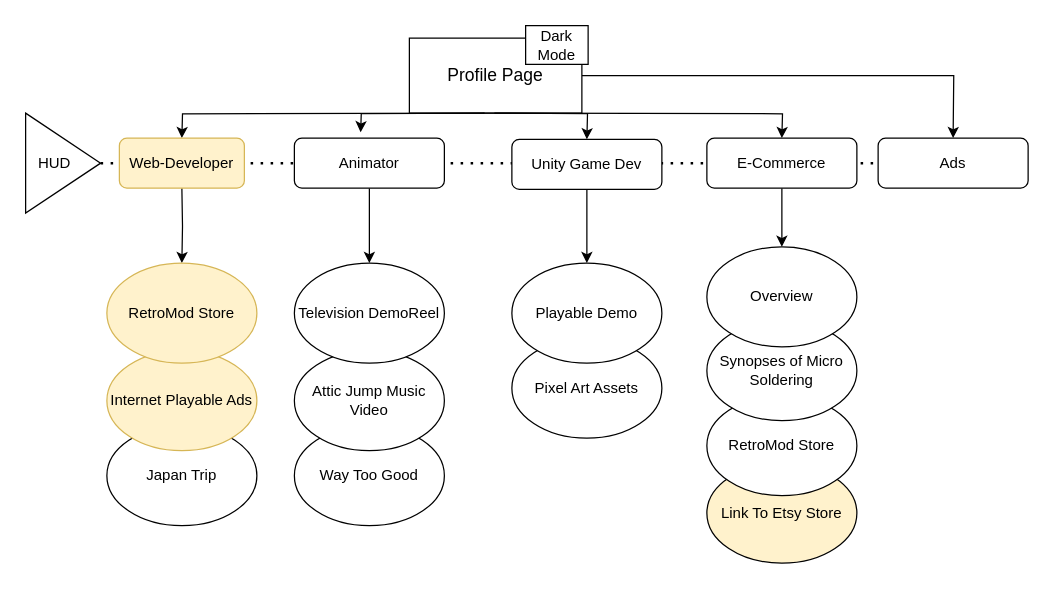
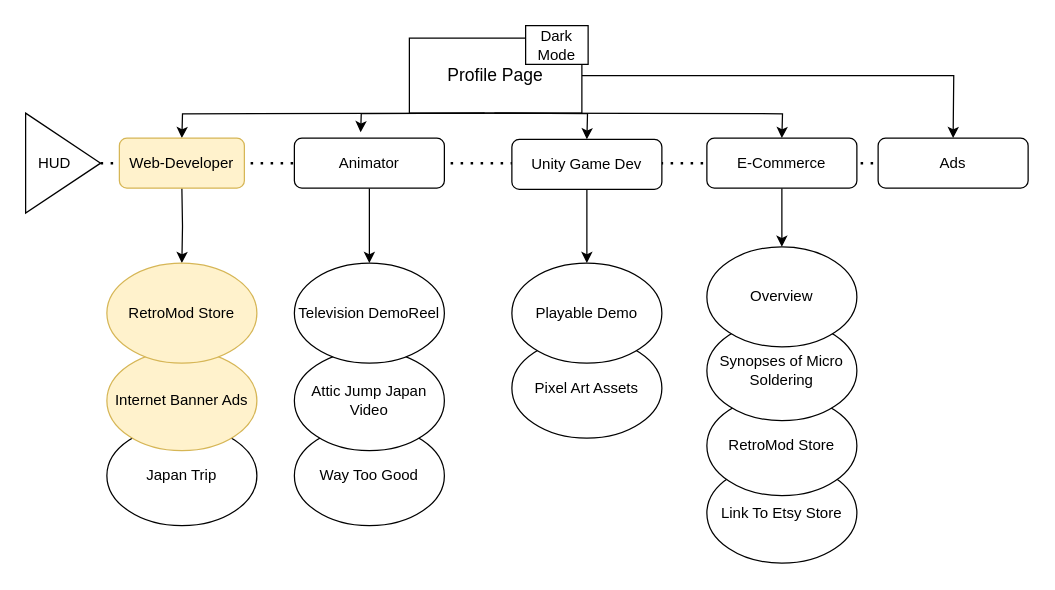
  <mxCell id="0" />
  <mxCell id="1" parent="0" />
  <mxCell id="2" style="edgeStyle=orthogonalEdgeStyle;rounded=0;orthogonalLoop=1;jettySize=auto;html=1;entryX=0.5;entryY=0;entryDx=0;entryDy=0;" parent="1" source="3" edge="1"><mxGeometry relative="1" as="geometry"><mxPoint x="762" y="110" as="targetPoint" /></mxGeometry></mxCell>
  <mxCell id="3" value="&lt;font style=&quot;font-size: 14px;&quot;&gt;Profile Page&lt;/font&gt;" style="rounded=0;whiteSpace=wrap;html=1;" parent="1" vertex="1"><mxGeometry x="327" y="30" width="138" height="60" as="geometry" /></mxCell>
  <mxCell id="4" value="" style="endArrow=classic;html=1;rounded=0;entryX=0.442;entryY=-0.117;entryDx=0;entryDy=0;entryPerimeter=0;edgeStyle=orthogonalEdgeStyle;" parent="1" edge="1"><mxGeometry width="50" height="50" relative="1" as="geometry"><mxPoint x="387" y="90" as="sourcePoint" /><mxPoint x="288.04" y="105.32" as="targetPoint" /></mxGeometry></mxCell>
  <mxCell id="5" value="" style="endArrow=classic;html=1;rounded=0;edgeStyle=orthogonalEdgeStyle;entryX=0.5;entryY=0;entryDx=0;entryDy=0;" parent="1" edge="1"><mxGeometry width="50" height="50" relative="1" as="geometry"><mxPoint x="387" y="90" as="sourcePoint" /><mxPoint x="145" y="110" as="targetPoint" /></mxGeometry></mxCell>
  <mxCell id="6" style="edgeStyle=orthogonalEdgeStyle;rounded=0;orthogonalLoop=1;jettySize=auto;html=1;exitX=0.5;exitY=1;exitDx=0;exitDy=0;entryX=0.5;entryY=0;entryDx=0;entryDy=0;" parent="1" target="12" edge="1"><mxGeometry relative="1" as="geometry"><mxPoint x="145" y="150" as="sourcePoint" /></mxGeometry></mxCell>
  <mxCell id="7" value="" style="endArrow=classic;html=1;rounded=0;entryX=0.5;entryY=0;entryDx=0;entryDy=0;edgeStyle=orthogonalEdgeStyle;" parent="1" edge="1"><mxGeometry width="50" height="50" relative="1" as="geometry"><mxPoint x="386.5" y="90" as="sourcePoint" /><mxPoint x="625" y="110" as="targetPoint" /></mxGeometry></mxCell>
  <mxCell id="8" style="edgeStyle=orthogonalEdgeStyle;rounded=0;orthogonalLoop=1;jettySize=auto;html=1;exitX=0.5;exitY=1;exitDx=0;exitDy=0;" parent="1" edge="1"><mxGeometry relative="1" as="geometry"><mxPoint x="775" y="350" as="sourcePoint" /><mxPoint x="775" y="350" as="targetPoint" /></mxGeometry></mxCell>
  <mxCell id="9" value="" style="endArrow=classic;html=1;rounded=0;entryX=0.5;entryY=0;entryDx=0;entryDy=0;edgeStyle=orthogonalEdgeStyle;" parent="1" edge="1"><mxGeometry width="50" height="50" relative="1" as="geometry"><mxPoint x="395" y="90" as="sourcePoint" /><mxPoint x="469" y="111" as="targetPoint" /></mxGeometry></mxCell>
  <mxCell id="10" value="Japan Trip" style="ellipse;whiteSpace=wrap;html=1;" parent="1" vertex="1"><mxGeometry x="85" y="340" width="120" height="80" as="geometry" /></mxCell>
- <mxCell id="11" value="Internet Playable Ads" style="ellipse;whiteSpace=wrap;html=1;fillColor=#fff2cc;strokeColor=#d6b656;" parent="1" vertex="1"><mxGeometry x="85" y="280" width="120" height="80" as="geometry" /></mxCell>
+ <mxCell id="11" value="Internet Banner Ads" style="ellipse;whiteSpace=wrap;html=1;fillColor=#fff2cc;strokeColor=#d6b656;" parent="1" vertex="1"><mxGeometry x="85" y="280" width="120" height="80" as="geometry" /></mxCell>
  <mxCell id="12" value="RetroMod Store" style="ellipse;whiteSpace=wrap;html=1;fillColor=#fff2cc;strokeColor=#d6b656;" parent="1" vertex="1"><mxGeometry x="85" y="210" width="120" height="80" as="geometry" /></mxCell>
  <mxCell id="13" value="Way Too Good" style="ellipse;whiteSpace=wrap;html=1;" parent="1" vertex="1"><mxGeometry x="235" y="340" width="120" height="80" as="geometry" /></mxCell>
- <mxCell id="14" value="Attic Jump Music Video" style="ellipse;whiteSpace=wrap;html=1;" parent="1" vertex="1"><mxGeometry x="235" y="280" width="120" height="80" as="geometry" /></mxCell>
+ <mxCell id="14" value="Attic Jump Japan Video" style="ellipse;whiteSpace=wrap;html=1;" parent="1" vertex="1"><mxGeometry x="235" y="280" width="120" height="80" as="geometry" /></mxCell>
  <mxCell id="15" value="Television DemoReel" style="ellipse;whiteSpace=wrap;html=1;" parent="1" vertex="1"><mxGeometry x="235" y="210" width="120" height="80" as="geometry" /></mxCell>
  <mxCell id="16" value="Pixel Art Assets" style="ellipse;whiteSpace=wrap;html=1;" parent="1" vertex="1"><mxGeometry x="409" y="270" width="120" height="80" as="geometry" /></mxCell>
  <mxCell id="17" value="Playable Demo" style="ellipse;whiteSpace=wrap;html=1;" parent="1" vertex="1"><mxGeometry x="409" y="210" width="120" height="80" as="geometry" /></mxCell>
  <mxCell id="18" value="" style="endArrow=classic;html=1;rounded=0;exitX=0.5;exitY=1;exitDx=0;exitDy=0;entryX=0.5;entryY=0;entryDx=0;entryDy=0;" parent="1" target="15" edge="1"><mxGeometry width="50" height="50" relative="1" as="geometry"><mxPoint x="295" y="150" as="sourcePoint" /><mxPoint x="455" y="240" as="targetPoint" /></mxGeometry></mxCell>
- <mxCell id="19" value="Link To Etsy Store" style="ellipse;whiteSpace=wrap;html=1;fillColor=#fff2cc;" parent="1" vertex="1"><mxGeometry x="565" y="370" width="120" height="80" as="geometry" /></mxCell>
+ <mxCell id="19" value="Link To Etsy Store" style="ellipse;whiteSpace=wrap;html=1;" parent="1" vertex="1"><mxGeometry x="565" y="370" width="120" height="80" as="geometry" /></mxCell>
  <mxCell id="20" value="RetroMod Store" style="ellipse;whiteSpace=wrap;html=1;" parent="1" vertex="1"><mxGeometry x="565" y="316" width="120" height="80" as="geometry" /></mxCell>
  <mxCell id="21" value="Synopses of Micro&lt;div&gt;Soldering&lt;/div&gt;" style="ellipse;whiteSpace=wrap;html=1;" parent="1" vertex="1"><mxGeometry x="565" y="256" width="120" height="80" as="geometry" /></mxCell>
  <mxCell id="22" value="Overview" style="ellipse;whiteSpace=wrap;html=1;" parent="1" vertex="1"><mxGeometry x="565" y="197" width="120" height="80" as="geometry" /></mxCell>
  <mxCell id="23" value="" style="endArrow=classic;html=1;rounded=0;entryX=0.5;entryY=0;entryDx=0;entryDy=0;" parent="1" target="17" edge="1"><mxGeometry width="50" height="50" relative="1" as="geometry"><mxPoint x="469" y="151" as="sourcePoint" /><mxPoint x="455" y="240" as="targetPoint" /></mxGeometry></mxCell>
  <mxCell id="24" value="" style="endArrow=classic;html=1;rounded=0;exitX=0.5;exitY=1;exitDx=0;exitDy=0;entryX=0.5;entryY=0;entryDx=0;entryDy=0;" parent="1" target="22" edge="1"><mxGeometry width="50" height="50" relative="1" as="geometry"><mxPoint x="625" y="150" as="sourcePoint" /><mxPoint x="455" y="240" as="targetPoint" /></mxGeometry></mxCell>
  <mxCell id="25" value="HUD&amp;nbsp; &amp;nbsp;&amp;nbsp;" style="triangle;whiteSpace=wrap;html=1;" parent="1" vertex="1"><mxGeometry x="20" y="90" width="60" height="80" as="geometry" /></mxCell>
  <mxCell id="26" value="Dark&lt;div&gt;Mode&lt;/div&gt;" style="rounded=0;whiteSpace=wrap;html=1;" parent="1" vertex="1"><mxGeometry x="420" width="50" height="31" as="geometry" y="20" /></mxCell>
  <mxCell id="27" value="" style="endArrow=none;dashed=1;html=1;dashPattern=1 3;strokeWidth=2;rounded=0;exitX=1;exitY=0.5;exitDx=0;exitDy=0;entryX=0;entryY=0.5;entryDx=0;entryDy=0;" parent="1" source="25" edge="1"><mxGeometry width="50" height="50" relative="1" as="geometry"><mxPoint x="375" y="210" as="sourcePoint" /><mxPoint x="702" y="130" as="targetPoint" /></mxGeometry></mxCell>
  <mxCell id="28" value="Web-Developer" style="rounded=1;whiteSpace=wrap;html=1;fillColor=#fff2cc;strokeColor=#d6b656;" parent="1" vertex="1"><mxGeometry x="95" y="110" width="100" height="40" as="geometry" /></mxCell>
  <mxCell id="29" value="Animator" style="rounded=1;whiteSpace=wrap;html=1;" parent="1" vertex="1"><mxGeometry x="235" y="110" width="120" height="40" as="geometry" /></mxCell>
  <mxCell id="30" value="E-Commerce" style="rounded=1;whiteSpace=wrap;html=1;" parent="1" vertex="1"><mxGeometry x="565" y="110" width="120" height="40" as="geometry" /></mxCell>
  <mxCell id="31" value="Unity Game Dev" style="rounded=1;whiteSpace=wrap;html=1;" parent="1" vertex="1"><mxGeometry x="409" y="111" width="120" height="40" as="geometry" /></mxCell>
  <mxCell id="32" value="Ads" style="rounded=1;whiteSpace=wrap;html=1;" parent="1" vertex="1"><mxGeometry x="702" y="110" width="120" height="40" as="geometry" /></mxCell>
